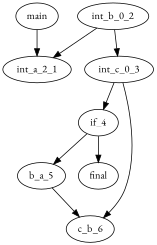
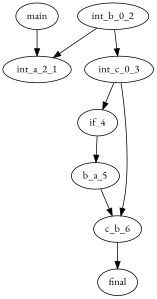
  strict digraph {
    fontname="EB Garamond"
    node [fontname="EB Garamond"]
    edge [fontname="EB Garamond"]
    main
    int_a_2_1
    int_b_0_2
    int_c_0_3
    if_4
    c_b_6
    b_a_5
    final
    main -> int_a_2_1
    int_b_0_2 -> int_a_2_1
    int_b_0_2 -> int_c_0_3
    int_c_0_3 -> if_4
    int_c_0_3 -> c_b_6
    if_4 -> b_a_5
-   if_4 -> final
+   c_b_6 -> final
    b_a_5 -> c_b_6
  }
